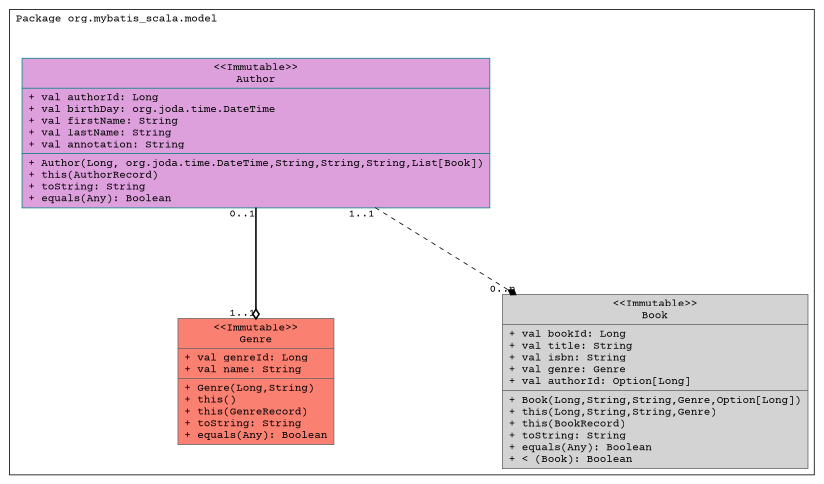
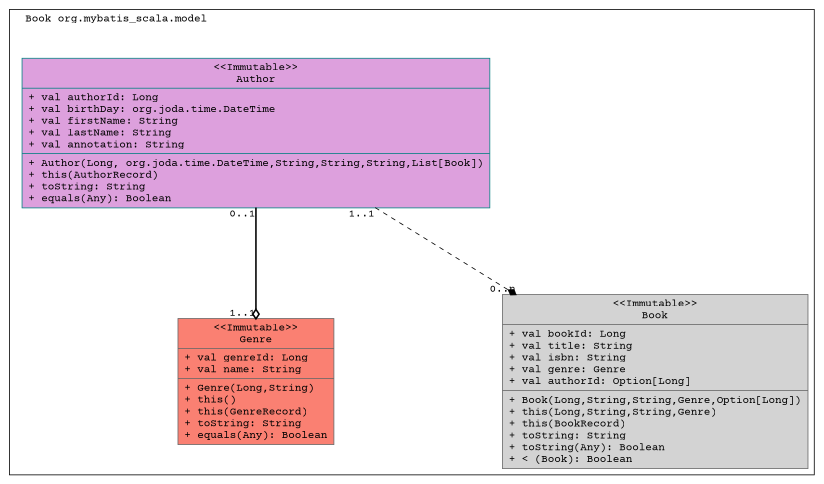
  digraph {
    fontname="Courier Prime"
    node [color=gray40 fontname="Courier Prime" shape=record style=filled]
    edge [fontname="Courier Prime" labeldistance=2.5 minlen=3]
    n1 [fillcolor=salmon label="{\<\<Immutable\>\>\nGenre| + val genreId: Long\l+ val name: String\l|+ Genre(Long,String)\l+ this()\l+ this(GenreRecord)\l+ toString: String\l+ equals(Any): Boolean\l }"]
    n2 [color=teal fillcolor=plum label="{\<\<Immutable\>\>\nAuthor|+ val authorId: Long\l+ val birthDay: org.joda.time.DateTime\l+ val firstName: String\l+ val lastName: String\l+ val annotation: String\l |+ Author(Long, org.joda.time.DateTime,String,String,String,List[Book])\l+ this(AuthorRecord)\l+ toString: String\l+ equals(Any): Boolean\l}"]
-   n3 [fillcolor=lightgrey label="{\<\<Immutable\>\>\nBook| + val bookId: Long\l+ val title: String\l+ val isbn: String\l+ val genre: Genre\l+ val authorId: Option[Long]\l|+ Book(Long,String,String,Genre,Option[Long])\l+ this(Long,String,String,Genre)\l+ this(BookRecord)\l+ toString: String\l+ equals(Any): Boolean\l+ \< (Book): Boolean\l }"]
+   n3 [fillcolor=lightgrey label="{\<\<Immutable\>\>\nBook| + val bookId: Long\l+ val title: String\l+ val isbn: String\l+ val genre: Genre\l+ val authorId: Option[Long]\l|+ Book(Long,String,String,Genre,Option[Long])\l+ this(Long,String,String,Genre)\l+ this(BookRecord)\l+ toString: String\l+ toString(Any): Boolean\l+ \< (Book): Boolean\l }"]
    subgraph cluster_1 {
-     label="Package org.mybatis_scala.model"
+     label="Book org.mybatis_scala.model"
      labeljust=l
      n3
      subgraph cluster_2 {
        label="Package org.mybatis_scala.model"
        labeljust=l
        style=invis
        n1
        n2
      }
    }
    n2 -> n1 [arrowhead=odiamond headlabel="1..1" style=bold taillabel="0..1"]
    n2 -> n3 [arrowhead=diamond headlabel="0..n" style=dashed taillabel="1..1"]
  }
